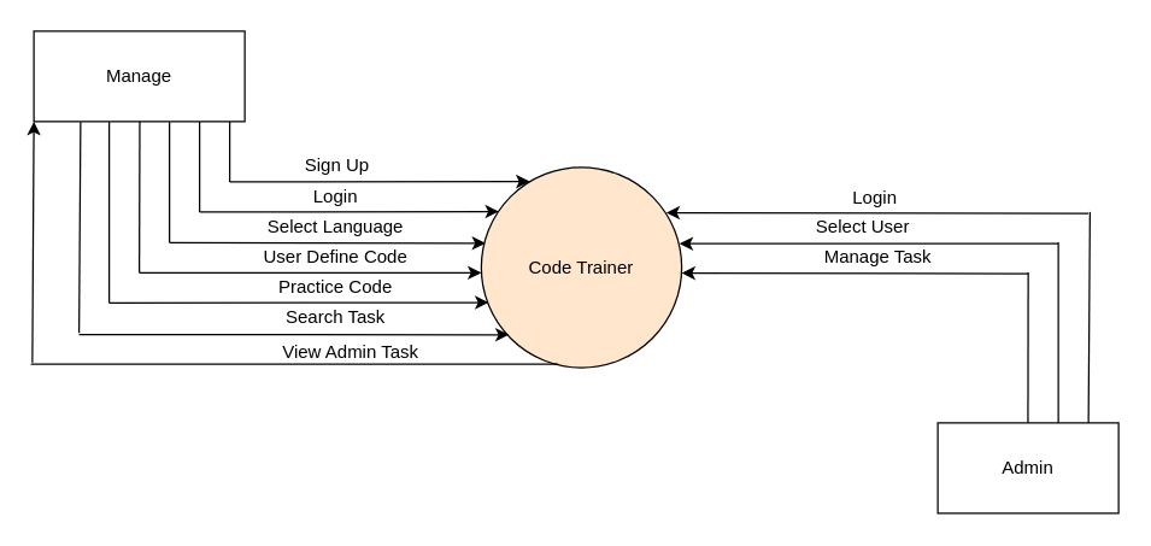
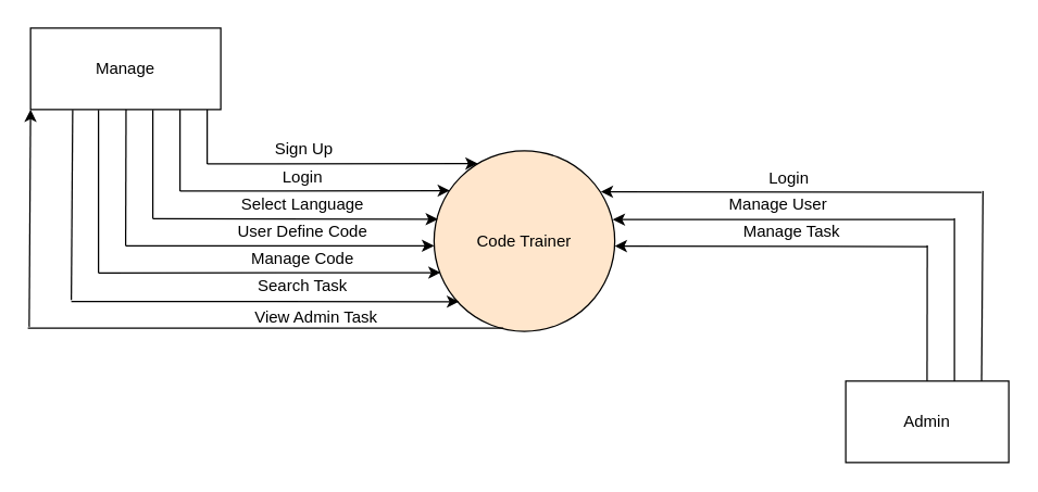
  <mxCell id="0" />
  <mxCell id="1" parent="0" />
  <mxCell id="2" value="Code Trainer" style="ellipse;whiteSpace=wrap;html=1;aspect=fixed;fillColor=#ffe6cc;" parent="1" vertex="1"><mxGeometry x="319" y="110.36" width="133" height="133" as="geometry" /></mxCell>
  <mxCell id="3" value="Admin" style="rounded=0;whiteSpace=wrap;html=1;" parent="1" vertex="1"><mxGeometry x="622" y="280" width="120" height="60" as="geometry" /></mxCell>
  <mxCell id="4" value="Manage" style="rounded=0;whiteSpace=wrap;html=1;" parent="1" vertex="1"><mxGeometry x="22" y="20" width="140" height="60" as="geometry" /></mxCell>
  <mxCell id="5" value="" style="endArrow=classic;html=1;entryX=0.138;entryY=0.836;entryDx=0;entryDy=0;entryPerimeter=0;" parent="1" target="2" edge="1"><mxGeometry width="50" height="50" relative="1" as="geometry"><mxPoint x="52" y="221.36" as="sourcePoint" /><mxPoint x="332" y="220.36" as="targetPoint" /><Array as="points" /></mxGeometry></mxCell>
  <mxCell id="6" value="" style="endArrow=none;html=1;" parent="1" edge="1"><mxGeometry width="50" height="50" relative="1" as="geometry"><mxPoint x="52" y="220.36" as="sourcePoint" /><mxPoint x="53" y="80.36" as="targetPoint" /></mxGeometry></mxCell>
  <mxCell id="7" value="" style="endArrow=none;html=1;" parent="1" edge="1"><mxGeometry width="50" height="50" relative="1" as="geometry"><mxPoint x="72" y="200.36" as="sourcePoint" /><mxPoint x="72" y="80.36" as="targetPoint" /></mxGeometry></mxCell>
  <mxCell id="8" value="" style="endArrow=classic;html=1;entryX=0.036;entryY=0.675;entryDx=0;entryDy=0;entryPerimeter=0;" parent="1" target="2" edge="1"><mxGeometry width="50" height="50" relative="1" as="geometry"><mxPoint x="72" y="200.36" as="sourcePoint" /><mxPoint x="319" y="200.36" as="targetPoint" /></mxGeometry></mxCell>
  <mxCell id="9" value="" style="endArrow=classic;html=1;" parent="1" edge="1"><mxGeometry width="50" height="50" relative="1" as="geometry"><mxPoint x="92" y="180.36" as="sourcePoint" /><mxPoint x="319" y="180.36" as="targetPoint" /></mxGeometry></mxCell>
  <mxCell id="10" value="" style="endArrow=none;html=1;entryX=0.669;entryY=0.994;entryDx=0;entryDy=0;entryPerimeter=0;" parent="1" edge="1"><mxGeometry width="50" height="50" relative="1" as="geometry"><mxPoint x="92" y="180.36" as="sourcePoint" /><mxPoint x="92.28" y="80" as="targetPoint" /></mxGeometry></mxCell>
  <mxCell id="11" value="" style="endArrow=classic;html=1;entryX=0.021;entryY=0.379;entryDx=0;entryDy=0;entryPerimeter=0;" parent="1" target="2" edge="1"><mxGeometry width="50" height="50" relative="1" as="geometry"><mxPoint x="112" y="160.36" as="sourcePoint" /><mxPoint x="319" y="160.36" as="targetPoint" /></mxGeometry></mxCell>
  <mxCell id="12" value="" style="endArrow=none;html=1;" parent="1" edge="1"><mxGeometry width="50" height="50" relative="1" as="geometry"><mxPoint x="112" y="160.36" as="sourcePoint" /><mxPoint x="112" y="80.36" as="targetPoint" /></mxGeometry></mxCell>
  <mxCell id="13" value="" style="endArrow=none;html=1;" parent="1" edge="1"><mxGeometry width="50" height="50" relative="1" as="geometry"><mxPoint x="132" y="140" as="sourcePoint" /><mxPoint x="132" y="80" as="targetPoint" /></mxGeometry></mxCell>
  <mxCell id="14" value="" style="endArrow=classic;html=1;entryX=0.087;entryY=0.221;entryDx=0;entryDy=0;entryPerimeter=0;" parent="1" target="2" edge="1"><mxGeometry width="50" height="50" relative="1" as="geometry"><mxPoint x="132" y="140" as="sourcePoint" /><mxPoint x="322" y="139" as="targetPoint" /></mxGeometry></mxCell>
  <mxCell id="15" value="" style="endArrow=none;html=1;" parent="1" edge="1"><mxGeometry width="50" height="50" relative="1" as="geometry"><mxPoint x="152" y="120" as="sourcePoint" /><mxPoint x="152" y="80" as="targetPoint" /></mxGeometry></mxCell>
  <mxCell id="16" value="" style="endArrow=classic;html=1;entryX=0.241;entryY=0.071;entryDx=0;entryDy=0;entryPerimeter=0;" parent="1" target="2" edge="1"><mxGeometry width="50" height="50" relative="1" as="geometry"><mxPoint x="152" y="120" as="sourcePoint" /><mxPoint x="332" y="119" as="targetPoint" /></mxGeometry></mxCell>
  <mxCell id="17" value="Sign Up" style="text;html=1;align=center;verticalAlign=middle;resizable=0;points=[];labelBackgroundColor=#ffffff;" parent="16" vertex="1" connectable="0"><mxGeometry x="-0.327" y="-1" relative="1" as="geometry"><mxPoint x="3" y="-12.57" as="offset" /></mxGeometry></mxCell>
  <mxCell id="18" value="" style="endArrow=none;html=1;" parent="1" edge="1"><mxGeometry width="50" height="50" relative="1" as="geometry"><mxPoint x="702" y="280" as="sourcePoint" /><mxPoint x="702" y="160" as="targetPoint" /><Array as="points"><mxPoint x="702" y="250" /></Array></mxGeometry></mxCell>
  <mxCell id="19" value="" style="endArrow=classic;html=1;entryX=0.923;entryY=0.227;entryDx=0;entryDy=0;entryPerimeter=0;" parent="1" target="2" edge="1"><mxGeometry width="50" height="50" relative="1" as="geometry"><mxPoint x="722" y="141" as="sourcePoint" /><mxPoint x="512" y="140.25" as="targetPoint" /></mxGeometry></mxCell>
  <mxCell id="20" value="" style="endArrow=none;html=1;" parent="1" edge="1"><mxGeometry width="50" height="50" relative="1" as="geometry"><mxPoint x="682" y="180" as="sourcePoint" /><mxPoint x="681.86" y="280" as="targetPoint" /></mxGeometry></mxCell>
  <mxCell id="21" value="" style="endArrow=classic;html=1;entryX=0.989;entryY=0.381;entryDx=0;entryDy=0;entryPerimeter=0;" parent="1" target="2" edge="1"><mxGeometry width="50" height="50" relative="1" as="geometry"><mxPoint x="701.793" y="161.017" as="sourcePoint" /><mxPoint x="492" y="160.61" as="targetPoint" /></mxGeometry></mxCell>
  <mxCell id="22" value="" style="endArrow=classic;html=1;entryX=1;entryY=0.528;entryDx=0;entryDy=0;entryPerimeter=0;" parent="1" target="2" edge="1"><mxGeometry width="50" height="50" relative="1" as="geometry"><mxPoint x="682" y="181" as="sourcePoint" /><mxPoint x="472" y="180.61" as="targetPoint" /></mxGeometry></mxCell>
  <mxCell id="23" value="" style="endArrow=none;html=1;" parent="1" edge="1"><mxGeometry width="50" height="50" relative="1" as="geometry"><mxPoint x="723" y="140" as="sourcePoint" /><mxPoint x="722" y="280" as="targetPoint" /></mxGeometry></mxCell>
  <mxCell id="24" value="Login" style="text;html=1;align=center;verticalAlign=middle;resizable=0;points=[];autosize=1;" parent="1" vertex="1"><mxGeometry x="197" y="120" width="50" height="20" as="geometry" /></mxCell>
  <mxCell id="25" value="Select Language" style="text;html=1;align=center;verticalAlign=middle;resizable=0;points=[];autosize=1;" parent="1" vertex="1"><mxGeometry x="162" y="140" width="120" height="20" as="geometry" /></mxCell>
  <mxCell id="26" value="User Define Code" style="text;html=1;align=center;verticalAlign=middle;resizable=0;points=[];autosize=1;" parent="1" vertex="1"><mxGeometry x="162" y="160" width="120" height="20" as="geometry" /></mxCell>
- <mxCell id="27" value="Practice Code" style="text;html=1;align=center;verticalAlign=middle;resizable=0;points=[];autosize=1;" parent="1" vertex="1"><mxGeometry x="172" y="180" width="100" height="20" as="geometry" /></mxCell>
+ <mxCell id="27" value="Manage Code" style="text;html=1;align=center;verticalAlign=middle;resizable=0;points=[];autosize=1;" parent="1" vertex="1"><mxGeometry x="172" y="180" width="100" height="20" as="geometry" /></mxCell>
  <mxCell id="28" value="Search Task" style="text;html=1;align=center;verticalAlign=middle;resizable=0;points=[];autosize=1;" parent="1" vertex="1"><mxGeometry x="172" y="200" width="100" height="20" as="geometry" /></mxCell>
  <mxCell id="29" value="View Admin Task" style="text;html=1;align=center;verticalAlign=middle;resizable=0;points=[];autosize=1;" parent="1" vertex="1"><mxGeometry x="172" y="223.36" width="120" height="20" as="geometry" /></mxCell>
  <mxCell id="30" value="" style="endArrow=classic;html=1;entryX=0;entryY=1;entryDx=0;entryDy=0;" parent="1" target="4" edge="1"><mxGeometry width="50" height="50" relative="1" as="geometry"><mxPoint x="21" y="240" as="sourcePoint" /><mxPoint x="72" y="360" as="targetPoint" /></mxGeometry></mxCell>
  <mxCell id="31" value="" style="endArrow=none;html=1;" parent="1" edge="1"><mxGeometry width="50" height="50" relative="1" as="geometry"><mxPoint x="20" y="241" as="sourcePoint" /><mxPoint x="370" y="241" as="targetPoint" /></mxGeometry></mxCell>
  <mxCell id="32" value="Login" style="text;html=1;align=center;verticalAlign=middle;resizable=0;points=[];labelBackgroundColor=#ffffff;" parent="1" vertex="1" connectable="0"><mxGeometry x="572.001" y="148.004" as="geometry"><mxPoint x="7" y="-17.57" as="offset" /></mxGeometry></mxCell>
- <mxCell id="33" value="Select User" style="text;html=1;align=center;verticalAlign=middle;resizable=0;points=[];autosize=1;" parent="1" vertex="1"><mxGeometry x="522" y="140" width="100" height="20" as="geometry" /></mxCell>
+ <mxCell id="33" value="Manage User" style="text;html=1;align=center;verticalAlign=middle;resizable=0;points=[];autosize=1;" parent="1" vertex="1"><mxGeometry x="522" y="140" width="100" height="20" as="geometry" /></mxCell>
  <mxCell id="34" value="Manage Task" style="text;html=1;align=center;verticalAlign=middle;resizable=0;points=[];autosize=1;" parent="1" vertex="1"><mxGeometry x="537" y="160" width="90" height="20" as="geometry" /></mxCell>
